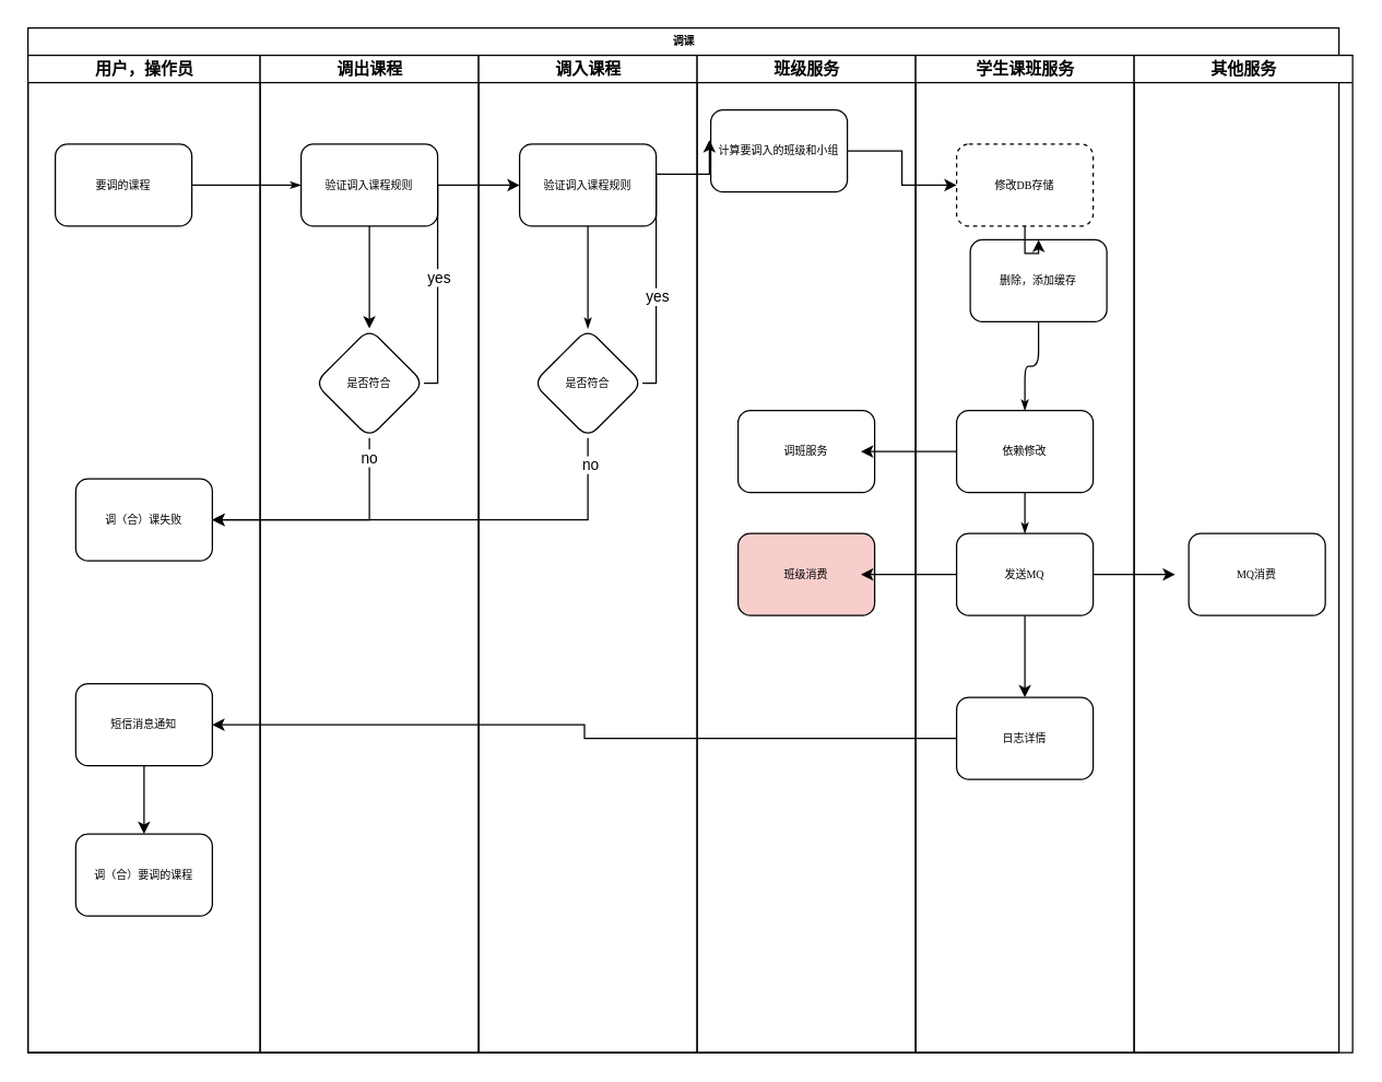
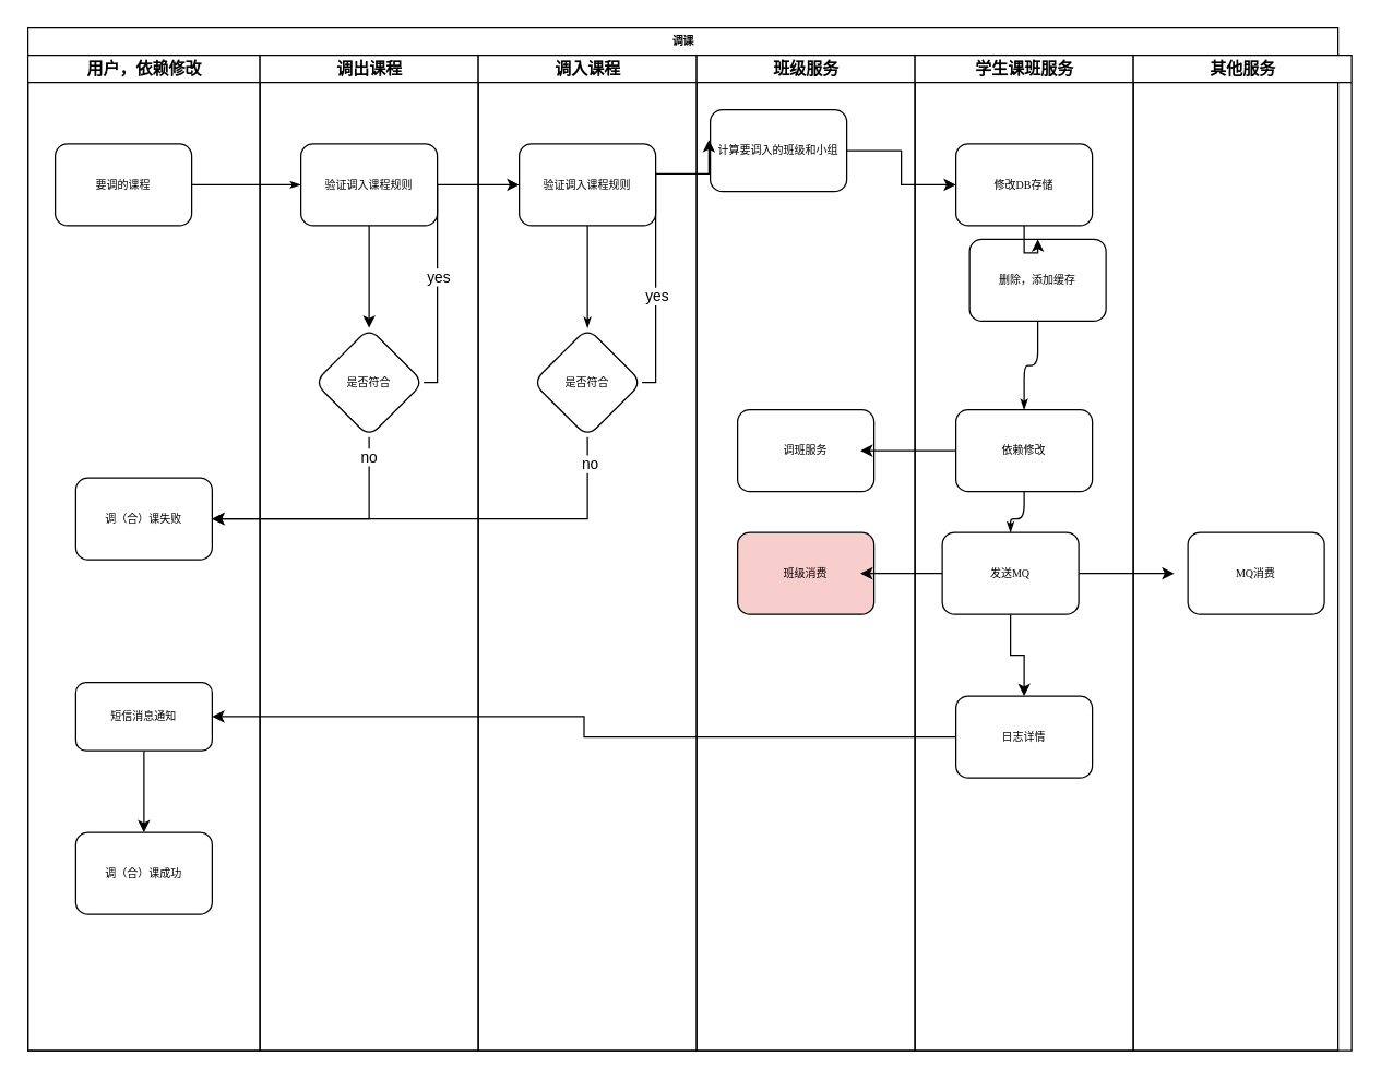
  <mxCell id="0" />
  <mxCell id="1" parent="0" />
  <mxCell id="2" value="调课" style="swimlane;html=1;childLayout=stackLayout;startSize=20;rounded=0;shadow=0;labelBackgroundColor=none;strokeWidth=1;fontFamily=Verdana;fontSize=8;align=center;" parent="1" vertex="1"><mxGeometry x="20" y="20" width="960" height="750" as="geometry" /></mxCell>
- <mxCell id="3" value="用户，操作员" style="swimlane;html=1;startSize=20;" parent="2" vertex="1"><mxGeometry y="20" width="170" height="730" as="geometry"><mxRectangle y="20" width="30" height="730" as="alternateBounds" /></mxGeometry></mxCell>
+ <mxCell id="3" value="用户，依赖修改" style="swimlane;html=1;startSize=20;" parent="2" vertex="1"><mxGeometry y="20" width="170" height="730" as="geometry"><mxRectangle y="20" width="30" height="730" as="alternateBounds" /></mxGeometry></mxCell>
  <mxCell id="4" value="要调的课程" style="rounded=1;whiteSpace=wrap;html=1;shadow=0;labelBackgroundColor=none;strokeWidth=1;fontFamily=Verdana;fontSize=8;align=center;" parent="3" vertex="1"><mxGeometry x="20" y="65" width="100" height="60" as="geometry" /></mxCell>
  <mxCell id="5" value="调（合）课失败" style="rounded=1;whiteSpace=wrap;html=1;shadow=0;labelBackgroundColor=none;strokeWidth=1;fontFamily=Verdana;fontSize=8;align=center;" parent="3" vertex="1"><mxGeometry x="35" y="310" width="100" height="60" as="geometry" /></mxCell>
- <mxCell id="6" value="调（合）要调的课程" style="rounded=1;whiteSpace=wrap;html=1;shadow=0;labelBackgroundColor=none;strokeWidth=1;fontFamily=Verdana;fontSize=8;align=center;" vertex="1" parent="3"><mxGeometry x="35" y="570" width="100" height="60" as="geometry" /></mxCell>
+ <mxCell id="6" value="调（合）课成功" style="rounded=1;whiteSpace=wrap;html=1;shadow=0;labelBackgroundColor=none;strokeWidth=1;fontFamily=Verdana;fontSize=8;align=center;" vertex="1" parent="3"><mxGeometry x="35" y="570" width="100" height="60" as="geometry" /></mxCell>
  <mxCell id="7" style="edgeStyle=orthogonalEdgeStyle;rounded=0;orthogonalLoop=1;jettySize=auto;html=1;" edge="1" parent="3" source="8" target="6"><mxGeometry relative="1" as="geometry" /></mxCell>
- <mxCell id="8" value="短信消息通知" style="rounded=1;whiteSpace=wrap;html=1;shadow=0;labelBackgroundColor=none;strokeWidth=1;fontFamily=Verdana;fontSize=8;align=center;" vertex="1" parent="3"><mxGeometry x="35" y="460" width="100" height="60" as="geometry" /></mxCell>
+ <mxCell id="8" value="短信消息通知" style="rounded=1;whiteSpace=wrap;html=1;shadow=0;labelBackgroundColor=none;strokeWidth=1;fontFamily=Verdana;fontSize=8;align=center;" vertex="1" parent="3"><mxGeometry x="35" y="460" width="100" height="50" as="geometry" /></mxCell>
  <mxCell id="9" style="edgeStyle=orthogonalEdgeStyle;rounded=1;html=1;labelBackgroundColor=none;startArrow=none;startFill=0;startSize=5;endArrow=classicThin;endFill=1;endSize=5;jettySize=auto;orthogonalLoop=1;strokeWidth=1;fontFamily=Verdana;fontSize=8" parent="2" source="4" target="11" edge="1"><mxGeometry relative="1" as="geometry" /></mxCell>
  <mxCell id="10" value="调出课程" style="swimlane;html=1;startSize=20;" parent="2" vertex="1"><mxGeometry x="170" y="20" width="160" height="730" as="geometry" /></mxCell>
  <mxCell id="11" value="验证调入课程规则" style="rounded=1;whiteSpace=wrap;html=1;shadow=0;labelBackgroundColor=none;strokeWidth=1;fontFamily=Verdana;fontSize=8;align=center;" parent="10" vertex="1"><mxGeometry x="30" y="65" width="100" height="60" as="geometry" /></mxCell>
  <mxCell id="12" value="是否符合" style="rhombus;whiteSpace=wrap;html=1;rounded=1;shadow=0;fontFamily=Verdana;fontSize=8;strokeWidth=1;" vertex="1" parent="10"><mxGeometry x="40" y="200" width="80" height="80" as="geometry" /></mxCell>
  <mxCell id="13" value="" style="edgeStyle=orthogonalEdgeStyle;rounded=0;orthogonalLoop=1;jettySize=auto;html=1;" edge="1" parent="10" source="11" target="12"><mxGeometry relative="1" as="geometry" /></mxCell>
  <mxCell id="14" value="调入课程" style="swimlane;html=1;startSize=20;" parent="2" vertex="1"><mxGeometry x="330" y="20" width="160" height="730" as="geometry" /></mxCell>
  <mxCell id="15" value="验证调入课程规则" style="rounded=1;whiteSpace=wrap;html=1;shadow=0;labelBackgroundColor=none;strokeWidth=1;fontFamily=Verdana;fontSize=8;align=center;" parent="14" vertex="1"><mxGeometry x="30" y="65" width="100" height="60" as="geometry" /></mxCell>
  <mxCell id="16" style="edgeStyle=orthogonalEdgeStyle;rounded=1;html=1;labelBackgroundColor=none;startArrow=none;startFill=0;startSize=5;endArrow=classicThin;endFill=1;endSize=5;jettySize=auto;orthogonalLoop=1;strokeWidth=1;fontFamily=Verdana;fontSize=8" parent="14" source="15" edge="1"><mxGeometry relative="1" as="geometry"><mxPoint x="80" y="200" as="targetPoint" /></mxGeometry></mxCell>
  <mxCell id="17" value="是否符合" style="rhombus;whiteSpace=wrap;html=1;rounded=1;shadow=0;fontFamily=Verdana;fontSize=8;strokeWidth=1;" vertex="1" parent="14"><mxGeometry x="40" y="200" width="80" height="80" as="geometry" /></mxCell>
  <mxCell id="18" value="班级服务" style="swimlane;html=1;startSize=20;align=center;aspect=fixed;" parent="2" vertex="1"><mxGeometry x="490" y="20" width="160" height="730" as="geometry" /></mxCell>
  <mxCell id="19" value="计算要调入的班级和小组" style="rounded=1;whiteSpace=wrap;html=1;shadow=0;labelBackgroundColor=none;strokeWidth=1;fontFamily=Verdana;fontSize=8;align=center;" vertex="1" parent="18"><mxGeometry x="10" y="40" width="100" height="60" as="geometry" /></mxCell>
  <mxCell id="20" value="调班服务" style="rounded=1;whiteSpace=wrap;html=1;shadow=0;labelBackgroundColor=none;strokeWidth=1;fontFamily=Verdana;fontSize=8;align=center;" vertex="1" parent="18"><mxGeometry x="30" y="260" width="100" height="60" as="geometry" /></mxCell>
  <mxCell id="21" value="班级消费" style="rounded=1;whiteSpace=wrap;html=1;shadow=0;labelBackgroundColor=none;strokeWidth=1;fontFamily=Verdana;fontSize=8;align=center;fillColor=#f8cecc;" vertex="1" parent="18"><mxGeometry x="30" y="350" width="100" height="60" as="geometry" /></mxCell>
  <mxCell id="22" style="edgeStyle=orthogonalEdgeStyle;rounded=0;orthogonalLoop=1;jettySize=auto;html=1;entryX=0;entryY=0.5;entryDx=0;entryDy=0;" edge="1" parent="2" source="12" target="15"><mxGeometry relative="1" as="geometry"><Array as="points"><mxPoint x="300" y="260" /><mxPoint x="300" y="115" /></Array></mxGeometry></mxCell>
  <mxCell id="23" value="yes" style="edgeLabel;html=1;align=center;verticalAlign=middle;resizable=0;points=[];" vertex="1" connectable="0" parent="22"><mxGeometry x="-0.181" relative="1" as="geometry"><mxPoint as="offset" /></mxGeometry></mxCell>
  <mxCell id="24" style="edgeStyle=orthogonalEdgeStyle;rounded=0;orthogonalLoop=1;jettySize=auto;html=1;entryX=-0.01;entryY=0.367;entryDx=0;entryDy=0;entryPerimeter=0;" edge="1" parent="2" source="17" target="19"><mxGeometry relative="1" as="geometry"><Array as="points"><mxPoint x="460" y="260" /><mxPoint x="460" y="107" /></Array></mxGeometry></mxCell>
  <mxCell id="25" value="yes" style="edgeLabel;html=1;align=center;verticalAlign=middle;resizable=0;points=[];" vertex="1" connectable="0" parent="24"><mxGeometry x="-0.351" relative="1" as="geometry"><mxPoint as="offset" /></mxGeometry></mxCell>
  <mxCell id="26" style="edgeStyle=orthogonalEdgeStyle;rounded=0;orthogonalLoop=1;jettySize=auto;html=1;exitX=0.5;exitY=1;exitDx=0;exitDy=0;entryX=1;entryY=0.5;entryDx=0;entryDy=0;" edge="1" parent="2" source="12" target="5"><mxGeometry relative="1" as="geometry" /></mxCell>
  <mxCell id="27" value="no" style="edgeLabel;html=1;align=center;verticalAlign=middle;resizable=0;points=[];" vertex="1" connectable="0" parent="26"><mxGeometry x="-0.84" y="-1" relative="1" as="geometry"><mxPoint as="offset" /></mxGeometry></mxCell>
  <mxCell id="28" style="edgeStyle=orthogonalEdgeStyle;rounded=0;orthogonalLoop=1;jettySize=auto;html=1;exitX=0.5;exitY=1;exitDx=0;exitDy=0;entryX=1;entryY=0.5;entryDx=0;entryDy=0;" edge="1" parent="2" source="17" target="5"><mxGeometry relative="1" as="geometry" /></mxCell>
  <mxCell id="29" value="no" style="edgeLabel;html=1;align=center;verticalAlign=middle;resizable=0;points=[];" vertex="1" connectable="0" parent="28"><mxGeometry x="-0.884" y="1" relative="1" as="geometry"><mxPoint as="offset" /></mxGeometry></mxCell>
  <mxCell id="30" style="edgeStyle=orthogonalEdgeStyle;rounded=0;orthogonalLoop=1;jettySize=auto;html=1;entryX=0;entryY=0.5;entryDx=0;entryDy=0;" edge="1" parent="2" source="19" target="32"><mxGeometry relative="1" as="geometry" /></mxCell>
  <mxCell id="31" value="学生课班服务" style="swimlane;html=1;startSize=20;aspect=fixed;" parent="2" vertex="1"><mxGeometry x="650" y="20" width="160" height="730" as="geometry" /></mxCell>
- <mxCell id="32" value="修改DB存储" style="rounded=1;whiteSpace=wrap;html=1;shadow=0;labelBackgroundColor=none;strokeWidth=1;fontFamily=Verdana;fontSize=8;align=center;dashed=1;" vertex="1" parent="31"><mxGeometry x="30" y="65" width="100" height="60" as="geometry" /></mxCell>
+ <mxCell id="32" value="修改DB存储" style="rounded=1;whiteSpace=wrap;html=1;shadow=0;labelBackgroundColor=none;strokeWidth=1;fontFamily=Verdana;fontSize=8;align=center;" vertex="1" parent="31"><mxGeometry x="30" y="65" width="100" height="60" as="geometry" /></mxCell>
  <mxCell id="33" value="删除，添加缓存" style="rounded=1;whiteSpace=wrap;html=1;shadow=0;labelBackgroundColor=none;strokeWidth=1;fontFamily=Verdana;fontSize=8;align=center;" vertex="1" parent="31"><mxGeometry x="40" y="135" width="100" height="60" as="geometry" /></mxCell>
  <mxCell id="34" value="依赖修改" style="rounded=1;whiteSpace=wrap;html=1;shadow=0;labelBackgroundColor=none;strokeWidth=1;fontFamily=Verdana;fontSize=8;align=center;" vertex="1" parent="31"><mxGeometry x="30" y="260" width="100" height="60" as="geometry" /></mxCell>
  <mxCell id="35" style="edgeStyle=orthogonalEdgeStyle;rounded=0;orthogonalLoop=1;jettySize=auto;html=1;" edge="1" parent="31" source="36" target="40"><mxGeometry relative="1" as="geometry" /></mxCell>
- <mxCell id="36" value="发送MQ" style="rounded=1;whiteSpace=wrap;html=1;shadow=0;labelBackgroundColor=none;strokeWidth=1;fontFamily=Verdana;fontSize=8;align=center;" vertex="1" parent="31"><mxGeometry x="30" y="350" width="100" height="60" as="geometry" /></mxCell>
+ <mxCell id="36" value="发送MQ" style="rounded=1;whiteSpace=wrap;html=1;shadow=0;labelBackgroundColor=none;strokeWidth=1;fontFamily=Verdana;fontSize=8;align=center;" vertex="1" parent="31"><mxGeometry x="20" y="350" width="100" height="60" as="geometry" /></mxCell>
  <mxCell id="37" style="edgeStyle=orthogonalEdgeStyle;rounded=1;html=1;labelBackgroundColor=none;startArrow=none;startFill=0;startSize=5;endArrow=classicThin;endFill=1;endSize=5;jettySize=auto;orthogonalLoop=1;strokeWidth=1;fontFamily=Verdana;fontSize=8" edge="1" parent="31" source="33" target="34"><mxGeometry relative="1" as="geometry" /></mxCell>
  <mxCell id="38" style="edgeStyle=orthogonalEdgeStyle;rounded=1;html=1;labelBackgroundColor=none;startArrow=none;startFill=0;startSize=5;endArrow=classicThin;endFill=1;endSize=5;jettySize=auto;orthogonalLoop=1;strokeWidth=1;fontFamily=Verdana;fontSize=8" edge="1" parent="31" source="34" target="36"><mxGeometry relative="1" as="geometry" /></mxCell>
  <mxCell id="39" style="edgeStyle=orthogonalEdgeStyle;rounded=0;orthogonalLoop=1;jettySize=auto;html=1;entryX=0.5;entryY=0;entryDx=0;entryDy=0;" edge="1" parent="31" source="32" target="33"><mxGeometry relative="1" as="geometry"><mxPoint x="90" y="180" as="targetPoint" /></mxGeometry></mxCell>
  <mxCell id="40" value="日志详情" style="rounded=1;whiteSpace=wrap;html=1;shadow=0;labelBackgroundColor=none;strokeWidth=1;fontFamily=Verdana;fontSize=8;align=center;" vertex="1" parent="31"><mxGeometry x="30" y="470" width="100" height="60" as="geometry" /></mxCell>
  <mxCell id="41" value="其他服务" style="swimlane;html=1;startSize=20;" parent="31" vertex="1"><mxGeometry x="160" width="160" height="730" as="geometry" /></mxCell>
  <mxCell id="42" value="MQ消费" style="rounded=1;whiteSpace=wrap;html=1;shadow=0;labelBackgroundColor=none;strokeWidth=1;fontFamily=Verdana;fontSize=8;align=center;" vertex="1" parent="41"><mxGeometry x="40" y="350" width="100" height="60" as="geometry" /></mxCell>
  <mxCell id="43" style="edgeStyle=orthogonalEdgeStyle;rounded=0;orthogonalLoop=1;jettySize=auto;html=1;" edge="1" parent="2" source="40" target="8"><mxGeometry relative="1" as="geometry" /></mxCell>
  <mxCell id="44" style="edgeStyle=orthogonalEdgeStyle;rounded=0;orthogonalLoop=1;jettySize=auto;html=1;" edge="1" parent="1" source="36"><mxGeometry relative="1" as="geometry"><mxPoint x="860" y="420" as="targetPoint" /></mxGeometry></mxCell>
  <mxCell id="45" style="edgeStyle=orthogonalEdgeStyle;rounded=0;orthogonalLoop=1;jettySize=auto;html=1;" edge="1" parent="1" source="34"><mxGeometry relative="1" as="geometry"><mxPoint x="630" y="330" as="targetPoint" /></mxGeometry></mxCell>
  <mxCell id="46" style="edgeStyle=orthogonalEdgeStyle;rounded=0;orthogonalLoop=1;jettySize=auto;html=1;exitX=0;exitY=0.5;exitDx=0;exitDy=0;" edge="1" parent="1" source="36"><mxGeometry relative="1" as="geometry"><mxPoint x="630" y="420" as="targetPoint" /></mxGeometry></mxCell>
